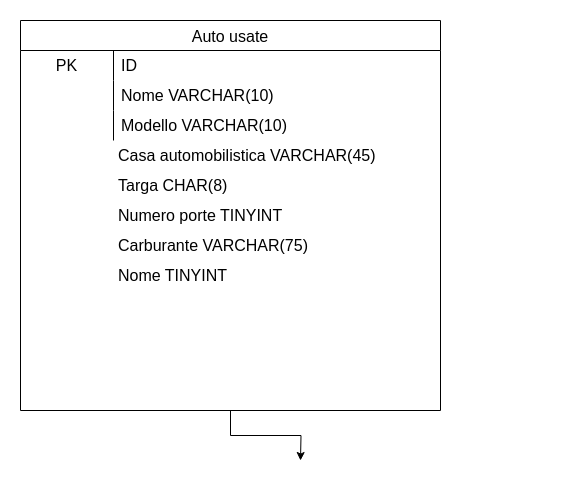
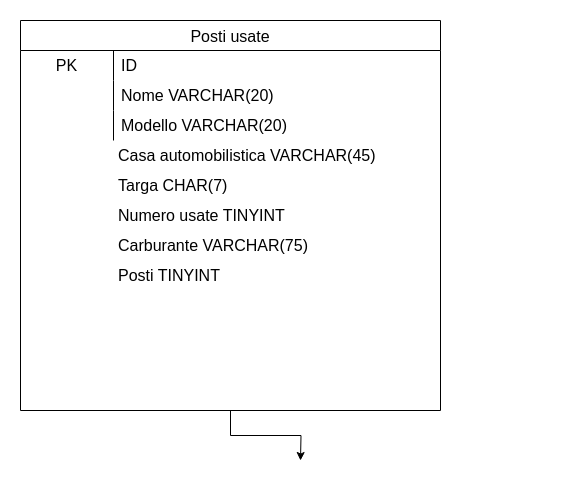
  <mxCell id="0" />
  <mxCell id="1" parent="0" />
  <mxCell id="2" style="edgeStyle=orthogonalEdgeStyle;rounded=0;orthogonalLoop=1;jettySize=auto;html=1;exitX=0.5;exitY=1;exitDx=0;exitDy=0;" edge="1" parent="1" source="3"><mxGeometry relative="1" as="geometry"><mxPoint x="300" y="460" as="targetPoint" /></mxGeometry></mxCell>
- <mxCell id="3" value="Auto usate" style="shape=table;startSize=30;container=1;collapsible=0;childLayout=tableLayout;fixedRows=1;rowLines=0;fontStyle=0;strokeColor=default;fontSize=16;" vertex="1" parent="1"><mxGeometry x="20" y="20" width="420" height="390" as="geometry" /></mxCell>
+ <mxCell id="3" value="Posti usate" style="shape=table;startSize=30;container=1;collapsible=0;childLayout=tableLayout;fixedRows=1;rowLines=0;fontStyle=0;strokeColor=default;fontSize=16;" vertex="1" parent="1"><mxGeometry x="20" y="20" width="420" height="390" as="geometry" /></mxCell>
  <mxCell id="4" value="" style="shape=tableRow;horizontal=0;startSize=0;swimlaneHead=0;swimlaneBody=0;top=0;left=0;bottom=0;right=0;collapsible=0;dropTarget=0;fillColor=none;points=[[0,0.5],[1,0.5]];portConstraint=eastwest;strokeColor=inherit;fontSize=16;" vertex="1" parent="3"><mxGeometry y="30" width="420" height="30" as="geometry" /></mxCell>
  <mxCell id="5" value="PK" style="shape=partialRectangle;html=1;whiteSpace=wrap;connectable=0;fillColor=none;top=0;left=0;bottom=0;right=0;overflow=hidden;pointerEvents=1;strokeColor=inherit;fontSize=16;" vertex="1" parent="4"><mxGeometry width="93" height="30" as="geometry"><mxRectangle width="93" height="30" as="alternateBounds" /></mxGeometry></mxCell>
  <mxCell id="6" value="ID" style="shape=partialRectangle;html=1;whiteSpace=wrap;connectable=0;fillColor=none;top=0;left=0;bottom=0;right=0;align=left;spacingLeft=6;overflow=hidden;strokeColor=inherit;fontSize=16;" vertex="1" parent="4"><mxGeometry x="93" width="327" height="30" as="geometry"><mxRectangle width="327" height="30" as="alternateBounds" /></mxGeometry></mxCell>
  <mxCell id="7" value="" style="shape=tableRow;horizontal=0;startSize=0;swimlaneHead=0;swimlaneBody=0;top=0;left=0;bottom=0;right=0;collapsible=0;dropTarget=0;fillColor=none;points=[[0,0.5],[1,0.5]];portConstraint=eastwest;strokeColor=inherit;fontSize=16;" vertex="1" parent="3"><mxGeometry y="60" width="420" height="30" as="geometry" /></mxCell>
  <mxCell id="8" value="" style="shape=partialRectangle;html=1;whiteSpace=wrap;connectable=0;fillColor=none;top=0;left=0;bottom=0;right=0;overflow=hidden;strokeColor=inherit;fontSize=16;" vertex="1" parent="7"><mxGeometry width="93" height="30" as="geometry"><mxRectangle width="93" height="30" as="alternateBounds" /></mxGeometry></mxCell>
- <mxCell id="9" value="Nome VARCHAR(10)" style="shape=partialRectangle;html=1;whiteSpace=wrap;connectable=0;fillColor=none;top=0;left=0;bottom=0;right=0;align=left;spacingLeft=6;overflow=hidden;strokeColor=inherit;fontSize=16;" vertex="1" parent="7"><mxGeometry x="93" width="327" height="30" as="geometry"><mxRectangle width="327" height="30" as="alternateBounds" /></mxGeometry></mxCell>
+ <mxCell id="9" value="Nome VARCHAR(20)" style="shape=partialRectangle;html=1;whiteSpace=wrap;connectable=0;fillColor=none;top=0;left=0;bottom=0;right=0;align=left;spacingLeft=6;overflow=hidden;strokeColor=inherit;fontSize=16;" vertex="1" parent="7"><mxGeometry x="93" width="327" height="30" as="geometry"><mxRectangle width="327" height="30" as="alternateBounds" /></mxGeometry></mxCell>
  <mxCell id="10" value="" style="shape=tableRow;horizontal=0;startSize=0;swimlaneHead=0;swimlaneBody=0;top=0;left=0;bottom=0;right=0;collapsible=0;dropTarget=0;fillColor=none;points=[[0,0.5],[1,0.5]];portConstraint=eastwest;strokeColor=inherit;fontSize=16;" vertex="1" parent="3"><mxGeometry y="90" width="420" height="30" as="geometry" /></mxCell>
  <mxCell id="11" value="" style="shape=partialRectangle;html=1;whiteSpace=wrap;connectable=0;fillColor=none;top=0;left=0;bottom=0;right=0;overflow=hidden;strokeColor=inherit;fontSize=16;" vertex="1" parent="10"><mxGeometry width="93" height="30" as="geometry"><mxRectangle width="93" height="30" as="alternateBounds" /></mxGeometry></mxCell>
- <mxCell id="12" value="Modello VARCHAR(10)" style="shape=partialRectangle;html=1;whiteSpace=wrap;connectable=0;fillColor=none;top=0;left=0;bottom=0;right=0;align=left;spacingLeft=6;overflow=hidden;strokeColor=inherit;fontSize=16;" vertex="1" parent="10"><mxGeometry x="93" width="327" height="30" as="geometry"><mxRectangle width="327" height="30" as="alternateBounds" /></mxGeometry></mxCell>
+ <mxCell id="12" value="Modello VARCHAR(20)" style="shape=partialRectangle;html=1;whiteSpace=wrap;connectable=0;fillColor=none;top=0;left=0;bottom=0;right=0;align=left;spacingLeft=6;overflow=hidden;strokeColor=inherit;fontSize=16;" vertex="1" parent="10"><mxGeometry x="93" width="327" height="30" as="geometry"><mxRectangle width="327" height="30" as="alternateBounds" /></mxGeometry></mxCell>
  <mxCell id="13" value="" style="shape=partialRectangle;html=1;whiteSpace=wrap;connectable=0;fillColor=none;top=0;left=0;bottom=0;right=0;overflow=hidden;strokeColor=inherit;fontSize=16;" vertex="1" parent="1"><mxGeometry x="20" y="140" width="124" height="30" as="geometry"><mxRectangle width="124" height="30" as="alternateBounds" /></mxGeometry></mxCell>
  <mxCell id="14" value="&lt;font size=&quot;1&quot; face=&quot;arial, sans-serif&quot;&gt;&lt;span style=&quot;background-color: rgb(255, 255, 255); font-size: 16px;&quot;&gt;Casa automobilistica VARCHAR(45)&lt;/span&gt;&lt;/font&gt;" style="shape=partialRectangle;html=1;whiteSpace=wrap;connectable=0;fillColor=none;top=0;left=0;bottom=0;right=0;align=left;spacingLeft=6;overflow=hidden;strokeColor=inherit;fontSize=16;" vertex="1" parent="1"><mxGeometry x="110" y="140" width="436" height="30" as="geometry"><mxRectangle width="436" height="30" as="alternateBounds" /></mxGeometry></mxCell>
- <mxCell id="15" value="&lt;font size=&quot;1&quot; face=&quot;arial, sans-serif&quot;&gt;&lt;span style=&quot;background-color: rgb(255, 255, 255); font-size: 16px;&quot;&gt;Targa CHAR(8)&lt;/span&gt;&lt;/font&gt;" style="shape=partialRectangle;html=1;whiteSpace=wrap;connectable=0;fillColor=none;top=0;left=0;bottom=0;right=0;align=left;spacingLeft=6;overflow=hidden;strokeColor=inherit;fontSize=16;" vertex="1" parent="1"><mxGeometry x="110" y="170" width="436" height="30" as="geometry"><mxRectangle width="436" height="30" as="alternateBounds" /></mxGeometry></mxCell>
- <mxCell id="16" value="&lt;font size=&quot;1&quot; face=&quot;arial, sans-serif&quot;&gt;&lt;span style=&quot;background-color: rgb(255, 255, 255); font-size: 16px;&quot;&gt;Numero porte TINYINT&lt;/span&gt;&lt;/font&gt;" style="shape=partialRectangle;html=1;whiteSpace=wrap;connectable=0;fillColor=none;top=0;left=0;bottom=0;right=0;align=left;spacingLeft=6;overflow=hidden;strokeColor=inherit;fontSize=16;" vertex="1" parent="1"><mxGeometry x="110" y="200" width="436" height="30" as="geometry"><mxRectangle width="436" height="30" as="alternateBounds" /></mxGeometry></mxCell>
+ <mxCell id="15" value="&lt;font size=&quot;1&quot; face=&quot;arial, sans-serif&quot;&gt;&lt;span style=&quot;background-color: rgb(255, 255, 255); font-size: 16px;&quot;&gt;Targa CHAR(7)&lt;/span&gt;&lt;/font&gt;" style="shape=partialRectangle;html=1;whiteSpace=wrap;connectable=0;fillColor=none;top=0;left=0;bottom=0;right=0;align=left;spacingLeft=6;overflow=hidden;strokeColor=inherit;fontSize=16;" vertex="1" parent="1"><mxGeometry x="110" y="170" width="436" height="30" as="geometry"><mxRectangle width="436" height="30" as="alternateBounds" /></mxGeometry></mxCell>
+ <mxCell id="16" value="&lt;font size=&quot;1&quot; face=&quot;arial, sans-serif&quot;&gt;&lt;span style=&quot;background-color: rgb(255, 255, 255); font-size: 16px;&quot;&gt;Numero usate TINYINT&lt;/span&gt;&lt;/font&gt;" style="shape=partialRectangle;html=1;whiteSpace=wrap;connectable=0;fillColor=none;top=0;left=0;bottom=0;right=0;align=left;spacingLeft=6;overflow=hidden;strokeColor=inherit;fontSize=16;" vertex="1" parent="1"><mxGeometry x="110" y="200" width="436" height="30" as="geometry"><mxRectangle width="436" height="30" as="alternateBounds" /></mxGeometry></mxCell>
  <mxCell id="17" value="&lt;font size=&quot;1&quot; face=&quot;arial, sans-serif&quot;&gt;&lt;span style=&quot;background-color: rgb(255, 255, 255); font-size: 16px;&quot;&gt;Carburante VARCHAR(75)&lt;span style=&quot;white-space: pre;&quot;&gt;&#09;&lt;/span&gt;&lt;span style=&quot;white-space: pre;&quot;&gt;&#09;&lt;/span&gt;&lt;/span&gt;&lt;/font&gt;" style="shape=partialRectangle;html=1;whiteSpace=wrap;connectable=0;fillColor=none;top=0;left=0;bottom=0;right=0;align=left;spacingLeft=6;overflow=hidden;strokeColor=inherit;fontSize=16;" vertex="1" parent="1"><mxGeometry x="110" y="230" width="436" height="30" as="geometry"><mxRectangle width="436" height="30" as="alternateBounds" /></mxGeometry></mxCell>
- <mxCell id="18" value="&lt;font size=&quot;1&quot; face=&quot;arial, sans-serif&quot;&gt;&lt;span style=&quot;background-color: rgb(255, 255, 255); font-size: 16px;&quot;&gt;Nome TINYINT&lt;/span&gt;&lt;/font&gt;" style="shape=partialRectangle;html=1;whiteSpace=wrap;connectable=0;fillColor=none;top=0;left=0;bottom=0;right=0;align=left;spacingLeft=6;overflow=hidden;strokeColor=inherit;fontSize=16;" vertex="1" parent="1"><mxGeometry x="110" y="260" width="436" height="30" as="geometry"><mxRectangle width="436" height="30" as="alternateBounds" /></mxGeometry></mxCell>
+ <mxCell id="18" value="&lt;font size=&quot;1&quot; face=&quot;arial, sans-serif&quot;&gt;&lt;span style=&quot;background-color: rgb(255, 255, 255); font-size: 16px;&quot;&gt;Posti TINYINT&lt;/span&gt;&lt;/font&gt;" style="shape=partialRectangle;html=1;whiteSpace=wrap;connectable=0;fillColor=none;top=0;left=0;bottom=0;right=0;align=left;spacingLeft=6;overflow=hidden;strokeColor=inherit;fontSize=16;" vertex="1" parent="1"><mxGeometry x="110" y="260" width="436" height="30" as="geometry"><mxRectangle width="436" height="30" as="alternateBounds" /></mxGeometry></mxCell>
